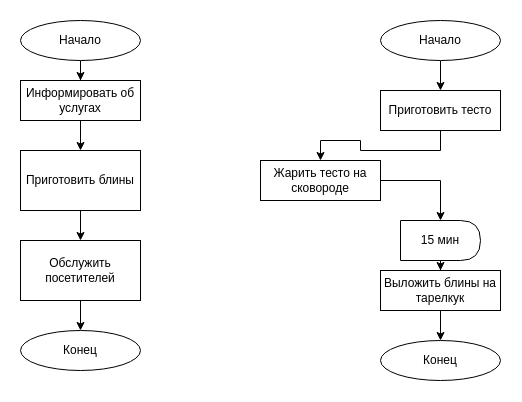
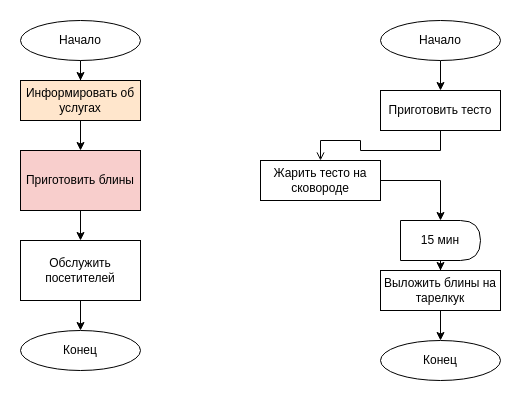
  <mxCell id="0" />
  <mxCell id="1" parent="0" />
  <mxCell id="2" style="edgeStyle=orthogonalEdgeStyle;rounded=0;orthogonalLoop=1;jettySize=auto;html=1;entryX=0.5;entryY=0;entryDx=0;entryDy=0;" edge="1" parent="1" source="3" target="6"><mxGeometry relative="1" as="geometry" /></mxCell>
  <mxCell id="3" value="Начало" style="ellipse;whiteSpace=wrap;html=1;" vertex="1" parent="1"><mxGeometry x="20" y="20" width="120" height="40" as="geometry" /></mxCell>
  <mxCell id="4" value="Конец" style="ellipse;whiteSpace=wrap;html=1;" vertex="1" parent="1"><mxGeometry x="20" y="330" width="120" height="40" as="geometry" /></mxCell>
  <mxCell id="5" style="edgeStyle=orthogonalEdgeStyle;rounded=0;orthogonalLoop=1;jettySize=auto;html=1;entryX=0.5;entryY=0;entryDx=0;entryDy=0;" edge="1" parent="1" source="6" target="8"><mxGeometry relative="1" as="geometry" /></mxCell>
- <mxCell id="6" value="Информировать об услугах" style="rounded=0;whiteSpace=wrap;html=1;" vertex="1" parent="1"><mxGeometry x="20" y="80" width="120" height="40" as="geometry" /></mxCell>
+ <mxCell id="6" value="Информировать об услугах" style="rounded=0;whiteSpace=wrap;html=1;fillColor=#ffe6cc;" vertex="1" parent="1"><mxGeometry x="20" y="80" width="120" height="40" as="geometry" /></mxCell>
  <mxCell id="7" style="edgeStyle=orthogonalEdgeStyle;rounded=0;orthogonalLoop=1;jettySize=auto;html=1;" edge="1" parent="1" source="8" target="10"><mxGeometry relative="1" as="geometry" /></mxCell>
- <mxCell id="8" value="Приготовить блины" style="rounded=0;whiteSpace=wrap;html=1;" vertex="1" parent="1"><mxGeometry x="20" y="150" width="120" height="60" as="geometry" /></mxCell>
+ <mxCell id="8" value="Приготовить блины" style="rounded=0;whiteSpace=wrap;html=1;fillColor=#f8cecc;" vertex="1" parent="1"><mxGeometry x="20" y="150" width="120" height="60" as="geometry" /></mxCell>
  <mxCell id="9" style="edgeStyle=orthogonalEdgeStyle;rounded=0;orthogonalLoop=1;jettySize=auto;html=1;" edge="1" parent="1" source="10" target="4"><mxGeometry relative="1" as="geometry" /></mxCell>
  <mxCell id="10" value="Обслужить посетителей" style="rounded=0;whiteSpace=wrap;html=1;" vertex="1" parent="1"><mxGeometry x="20" y="240" width="120" height="60" as="geometry" /></mxCell>
  <mxCell id="11" style="edgeStyle=orthogonalEdgeStyle;rounded=0;orthogonalLoop=1;jettySize=auto;html=1;entryX=0.5;entryY=0;entryDx=0;entryDy=0;" edge="1" parent="1" source="12" target="14"><mxGeometry relative="1" as="geometry" /></mxCell>
  <mxCell id="12" value="Начало" style="ellipse;whiteSpace=wrap;html=1;" vertex="1" parent="1"><mxGeometry x="380" y="20" width="120" height="40" as="geometry" /></mxCell>
- <mxCell id="13" style="edgeStyle=orthogonalEdgeStyle;rounded=0;orthogonalLoop=1;jettySize=auto;html=1;entryX=0.5;entryY=0;entryDx=0;entryDy=0;" edge="1" parent="1" source="14" target="16"><mxGeometry relative="1" as="geometry" /></mxCell>
+ <mxCell id="13" style="edgeStyle=orthogonalEdgeStyle;rounded=0;orthogonalLoop=1;jettySize=auto;html=1;entryX=0.5;entryY=0;entryDx=0;entryDy=0;endArrow=open;" edge="1" parent="1" source="14" target="16"><mxGeometry relative="1" as="geometry" /></mxCell>
  <mxCell id="14" value="Приготовить тесто" style="rounded=0;whiteSpace=wrap;html=1;" vertex="1" parent="1"><mxGeometry x="380" y="90" width="120" height="40" as="geometry" /></mxCell>
  <mxCell id="15" style="edgeStyle=orthogonalEdgeStyle;rounded=0;orthogonalLoop=1;jettySize=auto;html=1;" edge="1" parent="1" source="16" target="18"><mxGeometry relative="1" as="geometry" /></mxCell>
  <mxCell id="16" value="Жарить тесто на сковороде" style="rounded=0;whiteSpace=wrap;html=1;" vertex="1" parent="1"><mxGeometry x="260" y="160" width="120" height="40" as="geometry" /></mxCell>
  <mxCell id="17" style="edgeStyle=orthogonalEdgeStyle;rounded=0;orthogonalLoop=1;jettySize=auto;html=1;" edge="1" parent="1" source="18" target="20"><mxGeometry relative="1" as="geometry" /></mxCell>
  <mxCell id="18" value="15 мин" style="shape=delay;whiteSpace=wrap;html=1;" vertex="1" parent="1"><mxGeometry x="400" y="220" width="80" height="40" as="geometry" /></mxCell>
  <mxCell id="19" style="edgeStyle=orthogonalEdgeStyle;rounded=0;orthogonalLoop=1;jettySize=auto;html=1;" edge="1" parent="1" source="20" target="21"><mxGeometry relative="1" as="geometry" /></mxCell>
  <mxCell id="20" value="Выложить блины на тарелкук" style="rounded=0;whiteSpace=wrap;html=1;" vertex="1" parent="1"><mxGeometry x="380" y="270" width="120" height="40" as="geometry" /></mxCell>
  <mxCell id="21" value="Конец" style="ellipse;whiteSpace=wrap;html=1;" vertex="1" parent="1"><mxGeometry x="380" y="340" width="120" height="40" as="geometry" /></mxCell>
